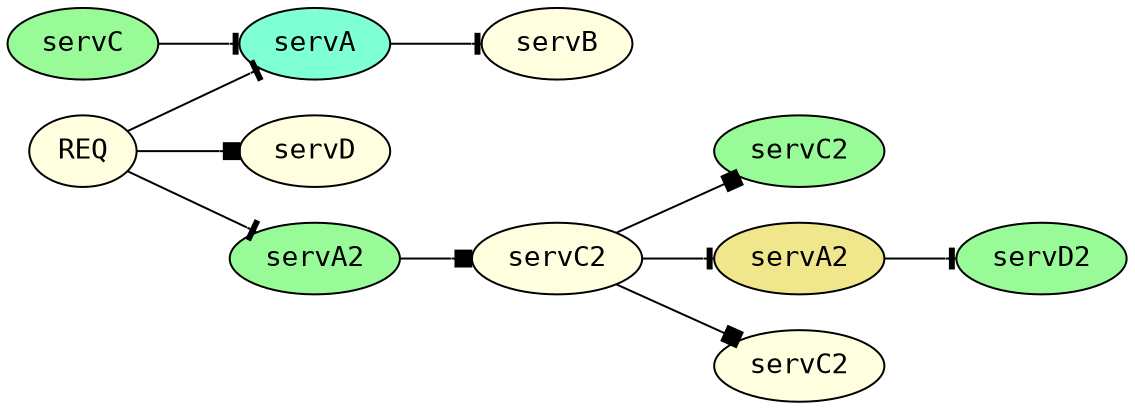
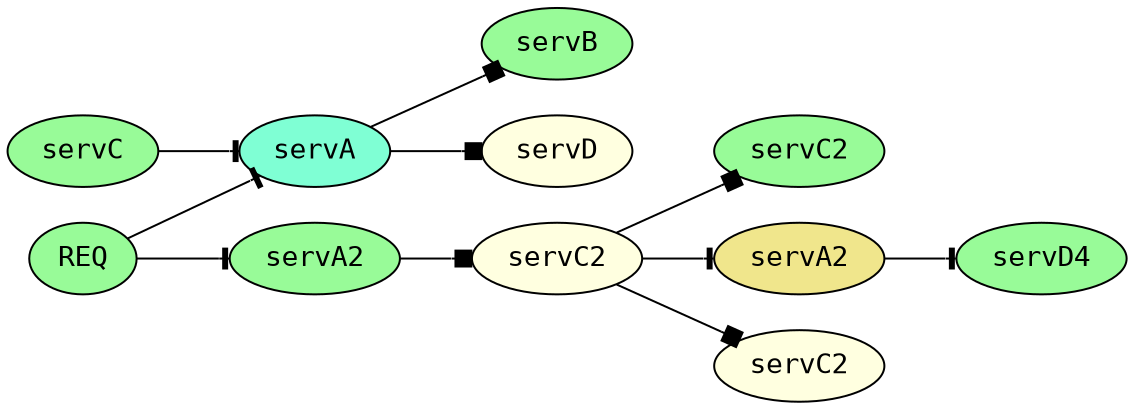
  strict digraph {
    fontname="DejaVu Sans Mono"
    rankdir=LR
    node [fillcolor=lightyellow fontname="DejaVu Sans Mono" serv=servC style=filled]
    edge [arrowhead=tee fontname="DejaVu Sans Mono"]
    n1 [dur=7043 fillcolor=aquamarine label=servA serv=servA]
-   n2 [dur=57 label=servB serv=servB]
+   n2 [dur=57 fillcolor=palegreen label=servB serv=servB]
    n3 [dur=189 label=servD serv=servD]
    n4 [dur=542 fillcolor=palegreen label=servC]
    n5 [dur=13891 fillcolor=palegreen label=servA2 serv=servA]
    n6 [dur=6073 label=servC2]
    n7 [dur=4985 fillcolor=palegreen label=servC2]
    n8 [dur=828 fillcolor=khaki label=servA2 serv=servA]
    n9 [dur=443 label=servC2]
-   n10 [dur=408 fillcolor=palegreen label=servD2 serv=servD]
-   n11 [dur=0 label=REQ serv=SREQ]
-   n1 -> n2
-   n11 -> n3 [arrowhead=box]
+   n10 [dur=408 fillcolor=palegreen label=servD4 serv=servD]
+   n11 [dur=0 fillcolor=palegreen label=REQ serv=SREQ]
+   n1 -> n2 [arrowhead=box]
+   n1 -> n3 [arrowhead=box]
    n4 -> n1
    n5 -> n6 [arrowhead=box]
    n6 -> n7 [arrowhead=box]
    n6 -> n8
    n6 -> n9 [arrowhead=box]
    n8 -> n10
    n11 -> n1
    n11 -> n5
  }
